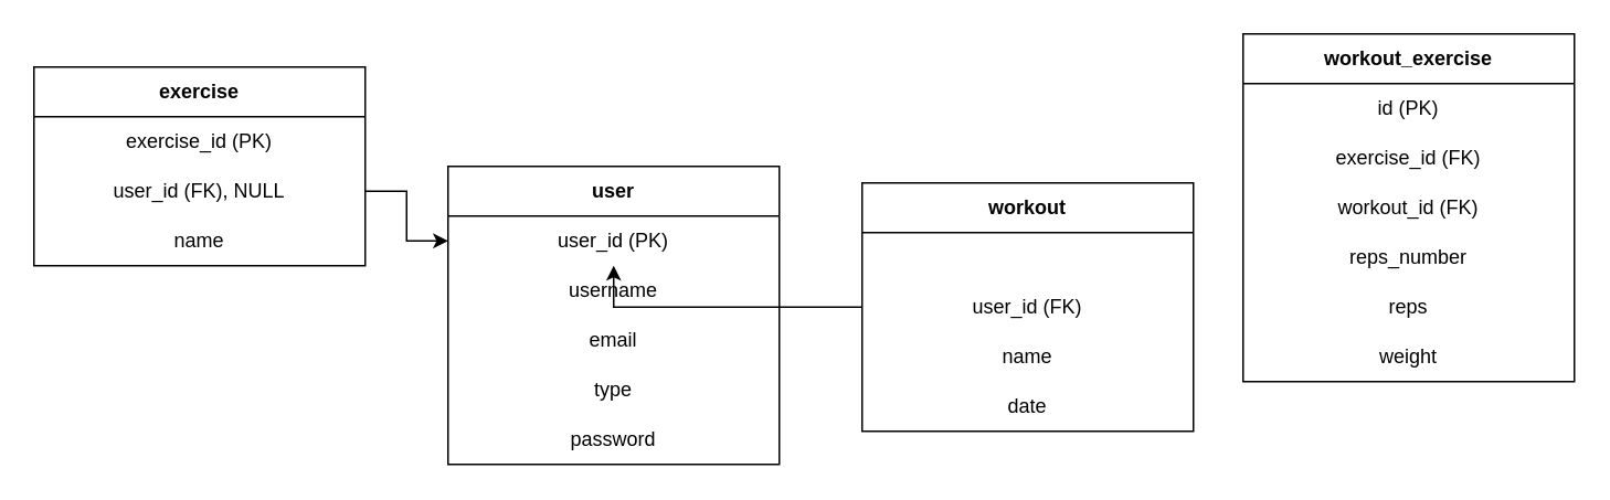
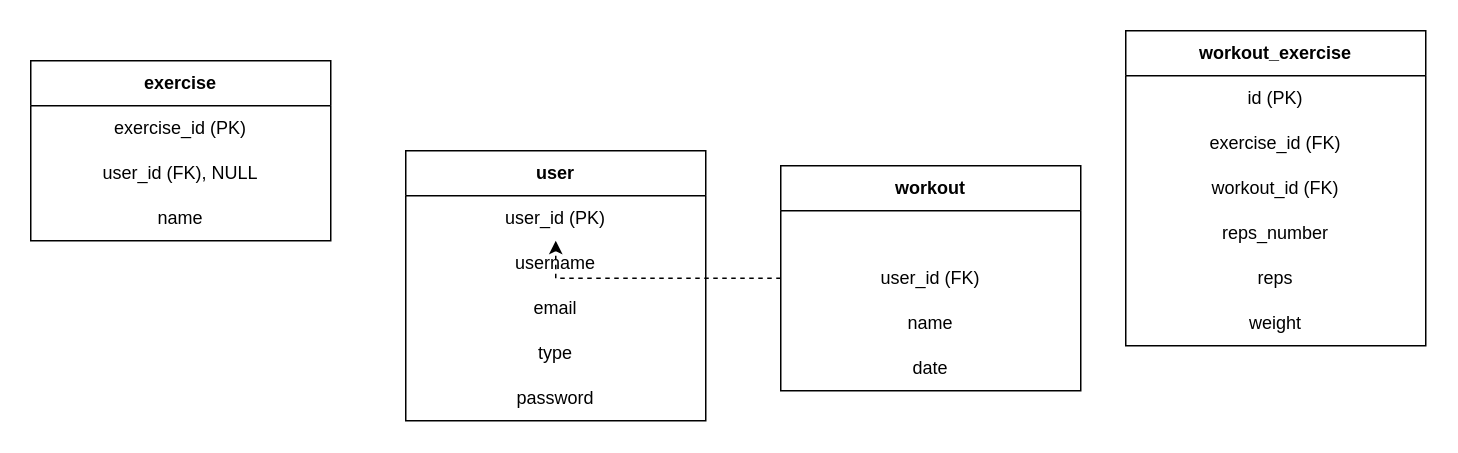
  <mxCell id="0" />
  <mxCell id="1" parent="0" />
  <mxCell id="2" value="user" style="swimlane;whiteSpace=wrap;html=1;startSize=30;" vertex="1" parent="1"><mxGeometry x="270" y="100" width="200" height="180" as="geometry" /></mxCell>
  <mxCell id="3" value="user_id (PK)" style="text;html=1;align=center;verticalAlign=middle;whiteSpace=wrap;rounded=0;" vertex="1" parent="2"><mxGeometry y="30" width="200" height="30" as="geometry" /></mxCell>
  <mxCell id="4" value="username" style="text;html=1;align=center;verticalAlign=middle;whiteSpace=wrap;rounded=0;" vertex="1" parent="2"><mxGeometry y="60" width="200" height="30" as="geometry" /></mxCell>
  <mxCell id="5" value="email" style="text;html=1;align=center;verticalAlign=middle;whiteSpace=wrap;rounded=0;" vertex="1" parent="2"><mxGeometry y="90" width="200" height="30" as="geometry" /></mxCell>
  <mxCell id="6" value="type" style="text;html=1;align=center;verticalAlign=middle;whiteSpace=wrap;rounded=0;" vertex="1" parent="2"><mxGeometry y="120" width="200" height="30" as="geometry" /></mxCell>
  <mxCell id="7" value="password" style="text;html=1;align=center;verticalAlign=middle;whiteSpace=wrap;rounded=0;" vertex="1" parent="2"><mxGeometry y="150" width="200" height="30" as="geometry" /></mxCell>
  <mxCell id="8" value="workout" style="swimlane;whiteSpace=wrap;html=1;startSize=30;" vertex="1" parent="1"><mxGeometry x="520" y="110" width="200" height="150" as="geometry" /></mxCell>
  <mxCell id="9" value="user_id (FK)" style="text;html=1;align=center;verticalAlign=middle;whiteSpace=wrap;rounded=0;" vertex="1" parent="8"><mxGeometry y="60" width="200" height="30" as="geometry" /></mxCell>
  <mxCell id="10" value="name" style="text;html=1;align=center;verticalAlign=middle;whiteSpace=wrap;rounded=0;" vertex="1" parent="8"><mxGeometry y="90" width="200" height="30" as="geometry" /></mxCell>
  <mxCell id="11" value="date" style="text;html=1;align=center;verticalAlign=middle;whiteSpace=wrap;rounded=0;" vertex="1" parent="8"><mxGeometry y="120" width="200" height="30" as="geometry" /></mxCell>
  <mxCell id="12" value="exercise" style="swimlane;whiteSpace=wrap;html=1;startSize=30;" vertex="1" parent="1"><mxGeometry x="20" y="40" width="200" height="120" as="geometry" /></mxCell>
  <mxCell id="13" value="exercise_id (PK)" style="text;html=1;align=center;verticalAlign=middle;whiteSpace=wrap;rounded=0;" vertex="1" parent="12"><mxGeometry y="30" width="200" height="30" as="geometry" /></mxCell>
  <mxCell id="14" value="user_id (FK), NULL" style="text;html=1;align=center;verticalAlign=middle;whiteSpace=wrap;rounded=0;" vertex="1" parent="12"><mxGeometry y="60" width="200" height="30" as="geometry" /></mxCell>
  <mxCell id="15" value="name" style="text;html=1;align=center;verticalAlign=middle;whiteSpace=wrap;rounded=0;" vertex="1" parent="12"><mxGeometry y="90" width="200" height="30" as="geometry" /></mxCell>
  <mxCell id="16" value="workout_exercise" style="swimlane;whiteSpace=wrap;html=1;startSize=30;" vertex="1" parent="1"><mxGeometry x="750" y="20" width="200" height="210" as="geometry" /></mxCell>
  <mxCell id="17" value="id (PK)" style="text;html=1;align=center;verticalAlign=middle;whiteSpace=wrap;rounded=0;" vertex="1" parent="16"><mxGeometry y="30" width="200" height="30" as="geometry" /></mxCell>
  <mxCell id="18" value="exercise_id (FK)" style="text;html=1;align=center;verticalAlign=middle;whiteSpace=wrap;rounded=0;" vertex="1" parent="16"><mxGeometry y="60" width="200" height="30" as="geometry" /></mxCell>
  <mxCell id="19" value="workout_id (FK)" style="text;html=1;align=center;verticalAlign=middle;whiteSpace=wrap;rounded=0;" vertex="1" parent="16"><mxGeometry y="90" width="200" height="30" as="geometry" /></mxCell>
  <mxCell id="20" value="reps_number" style="text;html=1;align=center;verticalAlign=middle;whiteSpace=wrap;rounded=0;" vertex="1" parent="16"><mxGeometry y="120" width="200" height="30" as="geometry" /></mxCell>
  <mxCell id="21" value="reps" style="text;html=1;align=center;verticalAlign=middle;whiteSpace=wrap;rounded=0;" vertex="1" parent="16"><mxGeometry y="150" width="200" height="30" as="geometry" /></mxCell>
  <mxCell id="22" value="weight" style="text;html=1;align=center;verticalAlign=middle;whiteSpace=wrap;rounded=0;" vertex="1" parent="16"><mxGeometry y="180" width="200" height="30" as="geometry" /></mxCell>
- <mxCell id="23" style="edgeStyle=orthogonalEdgeStyle;rounded=0;orthogonalLoop=1;jettySize=auto;html=1;" edge="1" parent="1" source="9" target="3"><mxGeometry relative="1" as="geometry" /></mxCell>
- <mxCell id="24" style="edgeStyle=orthogonalEdgeStyle;rounded=0;orthogonalLoop=1;jettySize=auto;html=1;" edge="1" parent="1" source="14" target="3"><mxGeometry relative="1" as="geometry" /></mxCell>
+ <mxCell id="23" style="edgeStyle=orthogonalEdgeStyle;rounded=0;orthogonalLoop=1;jettySize=auto;html=1;dashed=1;" edge="1" parent="1" source="9" target="3"><mxGeometry relative="1" as="geometry" /></mxCell>
